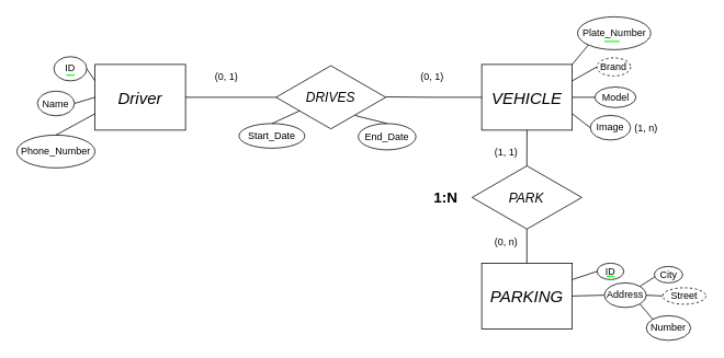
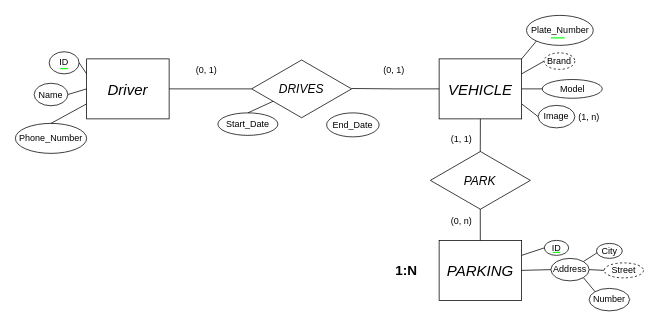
  <mxCell id="0" />
  <mxCell id="1" parent="0" />
  <mxCell id="2" value="ID" style="ellipse;whiteSpace=wrap;html=1;fillColor=none;" parent="1" vertex="1"><mxGeometry x="65" y="68.5" width="40" height="29.5" as="geometry" /></mxCell>
  <mxCell id="3" value="ID" style="ellipse;whiteSpace=wrap;html=1;fillColor=none;" parent="1" vertex="1"><mxGeometry x="725.25" y="320" width="32.5" height="20" as="geometry" /></mxCell>
  <mxCell id="4" value="Plate_Number" style="ellipse;whiteSpace=wrap;html=1;fillColor=none;" parent="1" vertex="1"><mxGeometry x="701.5" y="20" width="89" height="40" as="geometry" /></mxCell>
  <mxCell id="5" value="&lt;span style=&quot;font-size: 20px;&quot;&gt;&lt;i&gt;Driver&lt;/i&gt;&lt;/span&gt;" style="rounded=0;whiteSpace=wrap;html=1;fillColor=none;" parent="1" vertex="1"><mxGeometry x="115" y="78" width="110" height="80" as="geometry" /></mxCell>
  <mxCell id="6" value="&lt;i style=&quot;&quot;&gt;&lt;font style=&quot;font-size: 20px;&quot;&gt;VEHICLE&lt;/font&gt;&lt;/i&gt;" style="rounded=0;whiteSpace=wrap;html=1;fillColor=none;align=center;" parent="1" vertex="1"><mxGeometry x="585" y="78" width="110" height="80" as="geometry" /></mxCell>
  <mxCell id="7" value="&lt;span style=&quot;font-size: 16px;&quot;&gt;&lt;i&gt;DRIVES&lt;/i&gt;&lt;/span&gt;" style="html=1;whiteSpace=wrap;aspect=fixed;shape=isoRectangle;fillColor=none;" parent="1" vertex="1"><mxGeometry x="335" y="78" width="133.34" height="80" as="geometry" /></mxCell>
  <mxCell id="8" value="" style="endArrow=none;html=1;rounded=0;exitX=1;exitY=0.5;exitDx=0;exitDy=0;" parent="1" source="5" edge="1"><mxGeometry width="50" height="50" relative="1" as="geometry"><mxPoint x="235" y="118" as="sourcePoint" /><mxPoint x="335" y="118" as="targetPoint" /></mxGeometry></mxCell>
  <mxCell id="9" value="" style="endArrow=none;html=1;rounded=0;exitX=1;exitY=0.5;exitDx=0;exitDy=0;entryX=0;entryY=0.5;entryDx=0;entryDy=0;" parent="1" target="6" edge="1"><mxGeometry width="50" height="50" relative="1" as="geometry"><mxPoint x="468.34" y="117.5" as="sourcePoint" /><mxPoint x="580.34" y="118.5" as="targetPoint" /><Array as="points"><mxPoint x="525" y="118" /></Array></mxGeometry></mxCell>
  <mxCell id="10" value="" style="endArrow=none;html=1;rounded=0;entryX=0;entryY=0.75;entryDx=0;entryDy=0;exitX=0.5;exitY=0;exitDx=0;exitDy=0;" parent="1" source="41" target="5" edge="1"><mxGeometry width="50" height="50" relative="1" as="geometry"><mxPoint x="56.844" y="170.27" as="sourcePoint" /><mxPoint x="75" y="128" as="targetPoint" /><Array as="points" /></mxGeometry></mxCell>
  <mxCell id="11" value="" style="endArrow=none;html=1;rounded=0;entryX=0;entryY=0.5;entryDx=0;entryDy=0;exitX=1;exitY=0.5;exitDx=0;exitDy=0;" parent="1" source="40" target="5" edge="1"><mxGeometry width="50" height="50" relative="1" as="geometry"><mxPoint x="40.91" y="117.09" as="sourcePoint" /><mxPoint x="116" y="105" as="targetPoint" /><Array as="points" /></mxGeometry></mxCell>
  <mxCell id="12" value="" style="endArrow=none;html=1;rounded=0;exitX=1;exitY=0.5;exitDx=0;exitDy=0;entryX=0;entryY=0.25;entryDx=0;entryDy=0;" parent="1" source="2" target="5" edge="1"><mxGeometry width="50" height="50" relative="1" as="geometry"><mxPoint x="80" y="89.5" as="sourcePoint" /><mxPoint x="105" y="90" as="targetPoint" /><Array as="points" /></mxGeometry></mxCell>
  <mxCell id="13" value="(0, 1)" style="text;html=1;align=center;verticalAlign=middle;whiteSpace=wrap;rounded=0;" parent="1" vertex="1"><mxGeometry x="245" y="78" width="60" height="30" as="geometry" /></mxCell>
  <mxCell id="14" value="(0, 1)" style="text;html=1;align=center;verticalAlign=middle;whiteSpace=wrap;rounded=0;" parent="1" vertex="1"><mxGeometry x="495" y="78" width="60" height="30" as="geometry" /></mxCell>
  <mxCell id="15" value="" style="endArrow=none;html=1;rounded=0;strokeWidth=1.5;strokeColor=#00ff00;" parent="1" edge="1"><mxGeometry width="50" height="50" relative="1" as="geometry"><mxPoint x="80" y="91" as="sourcePoint" /><mxPoint x="90" y="91" as="targetPoint" /></mxGeometry></mxCell>
  <mxCell id="16" style="edgeStyle=orthogonalEdgeStyle;rounded=0;orthogonalLoop=1;jettySize=auto;html=1;exitX=0.5;exitY=1;exitDx=0;exitDy=0;" parent="1" edge="1"><mxGeometry relative="1" as="geometry"><mxPoint x="25" y="155.5" as="sourcePoint" /><mxPoint x="25" y="155.5" as="targetPoint" /></mxGeometry></mxCell>
  <mxCell id="17" value="&lt;i style=&quot;&quot;&gt;&lt;font style=&quot;font-size: 20px;&quot;&gt;PARKING&lt;/font&gt;&lt;/i&gt;" style="rounded=0;whiteSpace=wrap;html=1;fillColor=none;align=center;" parent="1" vertex="1"><mxGeometry x="585" y="320" width="110" height="80" as="geometry" /></mxCell>
  <mxCell id="18" value="&lt;span style=&quot;font-size: 16px;&quot;&gt;&lt;i&gt;PARK&lt;/i&gt;&lt;/span&gt;" style="html=1;whiteSpace=wrap;aspect=fixed;shape=isoRectangle;fillColor=none;" parent="1" vertex="1"><mxGeometry x="573.33" y="200" width="133.34" height="80" as="geometry" /></mxCell>
  <mxCell id="19" value="" style="endArrow=none;html=1;rounded=0;entryX=0.5;entryY=1;entryDx=0;entryDy=0;exitX=0.499;exitY=0.024;exitDx=0;exitDy=0;exitPerimeter=0;" parent="1" source="18" target="6" edge="1"><mxGeometry width="50" height="50" relative="1" as="geometry"><mxPoint x="645" y="190" as="sourcePoint" /><mxPoint x="635" y="170" as="targetPoint" /><Array as="points" /></mxGeometry></mxCell>
  <mxCell id="20" value="" style="endArrow=none;html=1;rounded=0;exitX=0.499;exitY=0.024;exitDx=0;exitDy=0;exitPerimeter=0;entryX=0.499;entryY=0.978;entryDx=0;entryDy=0;entryPerimeter=0;" parent="1" target="18" edge="1"><mxGeometry width="50" height="50" relative="1" as="geometry"><mxPoint x="639.9" y="320" as="sourcePoint" /><mxPoint x="640" y="280" as="targetPoint" /><Array as="points" /></mxGeometry></mxCell>
  <mxCell id="21" value="(1, 1)" style="text;html=1;align=center;verticalAlign=middle;whiteSpace=wrap;rounded=0;" parent="1" vertex="1"><mxGeometry x="585" y="170" width="60" height="30" as="geometry" /></mxCell>
  <mxCell id="22" value="(0, n)" style="text;html=1;align=center;verticalAlign=middle;whiteSpace=wrap;rounded=0;" parent="1" vertex="1"><mxGeometry x="585" y="280" width="60" height="30" as="geometry" /></mxCell>
  <mxCell id="23" value="" style="endArrow=none;html=1;rounded=0;exitX=1;exitY=0.25;exitDx=0;exitDy=0;entryX=0;entryY=0.5;entryDx=0;entryDy=0;" parent="1" source="6" target="44" edge="1"><mxGeometry width="50" height="50" relative="1" as="geometry"><mxPoint x="645" y="110" as="sourcePoint" /><mxPoint x="725" y="89.5" as="targetPoint" /></mxGeometry></mxCell>
  <mxCell id="24" value="" style="endArrow=none;html=1;rounded=0;exitX=1;exitY=0.5;exitDx=0;exitDy=0;entryX=0;entryY=0.5;entryDx=0;entryDy=0;" parent="1" source="6" target="43" edge="1"><mxGeometry width="50" height="50" relative="1" as="geometry"><mxPoint x="705" y="108" as="sourcePoint" /><mxPoint x="725" y="139" as="targetPoint" /><Array as="points" /></mxGeometry></mxCell>
  <mxCell id="25" value="" style="endArrow=none;html=1;rounded=0;exitX=1;exitY=0;exitDx=0;exitDy=0;entryX=0;entryY=1;entryDx=0;entryDy=0;" parent="1" source="6" target="4" edge="1"><mxGeometry width="50" height="50" relative="1" as="geometry"><mxPoint x="715" y="118" as="sourcePoint" /><mxPoint x="726.716" y="48.284" as="targetPoint" /></mxGeometry></mxCell>
  <mxCell id="26" value="" style="endArrow=none;html=1;rounded=0;exitX=1;exitY=0.75;exitDx=0;exitDy=0;entryX=0;entryY=0.5;entryDx=0;entryDy=0;" parent="1" source="6" target="42" edge="1"><mxGeometry width="50" height="50" relative="1" as="geometry"><mxPoint x="705" y="148" as="sourcePoint" /><mxPoint x="748.5" y="189" as="targetPoint" /><Array as="points" /></mxGeometry></mxCell>
  <mxCell id="27" value="(1, n)" style="text;html=1;align=center;verticalAlign=middle;whiteSpace=wrap;rounded=0;" parent="1" vertex="1"><mxGeometry x="755" y="140.5" width="60" height="30" as="geometry" /></mxCell>
  <mxCell id="28" value="Address" style="ellipse;whiteSpace=wrap;html=1;fillColor=none;" parent="1" vertex="1"><mxGeometry x="734" y="344" width="51" height="30" as="geometry" /></mxCell>
  <mxCell id="29" value="" style="endArrow=none;html=1;rounded=0;exitX=1;exitY=0.5;exitDx=0;exitDy=0;entryX=0;entryY=0.5;entryDx=0;entryDy=0;" parent="1" source="17" target="28" edge="1"><mxGeometry width="50" height="50" relative="1" as="geometry"><mxPoint x="675" y="440" as="sourcePoint" /><mxPoint x="725" y="390" as="targetPoint" /><Array as="points" /></mxGeometry></mxCell>
  <mxCell id="30" value="" style="endArrow=none;html=1;rounded=0;exitX=1;exitY=1;exitDx=0;exitDy=0;entryX=0;entryY=0;entryDx=0;entryDy=0;" parent="1" source="28" target="46" edge="1"><mxGeometry width="50" height="50" relative="1" as="geometry"><mxPoint x="787" y="360.5" as="sourcePoint" /><mxPoint x="826" y="403" as="targetPoint" /></mxGeometry></mxCell>
  <mxCell id="31" value="" style="endArrow=none;html=1;rounded=0;exitX=1;exitY=0.5;exitDx=0;exitDy=0;entryX=0;entryY=0.5;entryDx=0;entryDy=0;" parent="1" source="28" target="45" edge="1"><mxGeometry width="50" height="50" relative="1" as="geometry"><mxPoint x="788" y="380" as="sourcePoint" /><mxPoint x="826" y="354" as="targetPoint" /></mxGeometry></mxCell>
  <mxCell id="32" value="" style="endArrow=none;html=1;rounded=0;exitX=1;exitY=0;exitDx=0;exitDy=0;entryX=0.019;entryY=0.633;entryDx=0;entryDy=0;entryPerimeter=0;" parent="1" source="28" target="37" edge="1"><mxGeometry width="50" height="50" relative="1" as="geometry"><mxPoint x="798" y="390" as="sourcePoint" /><mxPoint x="835.393" y="317.607" as="targetPoint" /></mxGeometry></mxCell>
  <mxCell id="33" value="" style="endArrow=none;html=1;rounded=0;exitX=1;exitY=0.25;exitDx=0;exitDy=0;entryX=0;entryY=0.5;entryDx=0;entryDy=0;" parent="1" source="17" target="3" edge="1"><mxGeometry width="50" height="50" relative="1" as="geometry"><mxPoint x="705" y="370" as="sourcePoint" /><mxPoint x="746.5" y="313" as="targetPoint" /><Array as="points" /></mxGeometry></mxCell>
  <mxCell id="34" value="" style="endArrow=none;html=1;rounded=0;strokeWidth=1.5;strokeColor=#00ff00;" parent="1" edge="1"><mxGeometry width="50" height="50" relative="1" as="geometry"><mxPoint x="736.5" y="336" as="sourcePoint" /><mxPoint x="746.5" y="336" as="targetPoint" /></mxGeometry></mxCell>
- <mxCell id="35" value="" style="endArrow=none;html=1;rounded=0;entryX=0.723;entryY=0.778;entryDx=0;entryDy=0;exitX=0.5;exitY=0;exitDx=0;exitDy=0;entryPerimeter=0;" parent="1" source="38" target="7" edge="1"><mxGeometry width="50" height="50" relative="1" as="geometry"><mxPoint x="446" y="60" as="sourcePoint" /><mxPoint x="595" y="128" as="targetPoint" /><Array as="points" /></mxGeometry></mxCell>
  <mxCell id="36" value="" style="endArrow=none;html=1;rounded=0;entryX=0.215;entryY=0.707;entryDx=0;entryDy=0;exitX=0.5;exitY=0;exitDx=0;exitDy=0;entryPerimeter=0;" parent="1" source="39" target="7" edge="1"><mxGeometry width="50" height="50" relative="1" as="geometry"><mxPoint x="366" y="60" as="sourcePoint" /><mxPoint x="359.5" y="98" as="targetPoint" /><Array as="points" /></mxGeometry></mxCell>
  <mxCell id="37" value="City" style="ellipse;whiteSpace=wrap;html=1;fillColor=none;" parent="1" vertex="1"><mxGeometry x="794.75" y="324" width="34.5" height="20" as="geometry" /></mxCell>
  <mxCell id="38" value="End_Date" style="ellipse;whiteSpace=wrap;html=1;fillColor=none;" parent="1" vertex="1"><mxGeometry x="435" y="150" width="70" height="32" as="geometry" /></mxCell>
  <mxCell id="39" value="Start_Date" style="ellipse;whiteSpace=wrap;html=1;fillColor=none;" parent="1" vertex="1"><mxGeometry x="290" y="150" width="80" height="30" as="geometry" /></mxCell>
  <mxCell id="40" value="Name" style="ellipse;whiteSpace=wrap;html=1;fillColor=none;" parent="1" vertex="1"><mxGeometry x="45" y="110.5" width="45" height="30" as="geometry" /></mxCell>
  <mxCell id="41" value="Phone_Number" style="ellipse;whiteSpace=wrap;html=1;fillColor=none;" parent="1" vertex="1"><mxGeometry x="20" y="164" width="95" height="40" as="geometry" /></mxCell>
  <mxCell id="42" value="Image" style="ellipse;whiteSpace=wrap;html=1;fillColor=none;" parent="1" vertex="1"><mxGeometry x="717" y="140" width="49" height="30" as="geometry" /></mxCell>
- <mxCell id="43" value="Model" style="ellipse;whiteSpace=wrap;html=1;fillColor=none;" parent="1" vertex="1"><mxGeometry x="722.5" y="105.5" width="50" height="25" as="geometry" /></mxCell>
+ <mxCell id="43" value="Model" style="ellipse;whiteSpace=wrap;html=1;fillColor=none;" parent="1" vertex="1"><mxGeometry x="722.5" y="105.5" width="80" height="25" as="geometry" /></mxCell>
  <mxCell id="44" value="Brand" style="ellipse;whiteSpace=wrap;html=1;fillColor=none;dashed=1;" parent="1" vertex="1"><mxGeometry x="725" y="70" width="41" height="22" as="geometry" /></mxCell>
  <mxCell id="45" value="Street" style="ellipse;whiteSpace=wrap;html=1;fillColor=none;dashed=1;" parent="1" vertex="1"><mxGeometry x="805" y="350" width="52.5" height="20" as="geometry" /></mxCell>
  <mxCell id="46" value="Number" style="ellipse;whiteSpace=wrap;html=1;fillColor=none;" parent="1" vertex="1"><mxGeometry x="785" y="384" width="54" height="30" as="geometry" /></mxCell>
  <mxCell id="47" value="" style="endArrow=none;html=1;rounded=0;strokeWidth=1.5;strokeColor=#00ff00;" parent="1" edge="1"><mxGeometry width="50" height="50" relative="1" as="geometry"><mxPoint x="734" y="50" as="sourcePoint" /><mxPoint x="752.42" y="50" as="targetPoint" /><Array as="points" /></mxGeometry></mxCell>
- <mxCell id="48" value="&lt;b style=&quot;font-size: 18px;&quot;&gt;1:N&lt;/b&gt;" style="text;html=1;align=center;verticalAlign=middle;whiteSpace=wrap;rounded=0;fontSize=18;" parent="1" vertex="1"><mxGeometry x="515" y="228.25" width="53.33" height="23.5" as="geometry" /></mxCell>
+ <mxCell id="48" value="&lt;b style=&quot;font-size: 18px;&quot;&gt;1:N&lt;/b&gt;" style="text;html=1;align=center;verticalAlign=middle;whiteSpace=wrap;rounded=0;fontSize=18;" parent="1" vertex="1"><mxGeometry x="515" y="348.25" width="53.33" height="23.5" as="geometry" /></mxCell>
